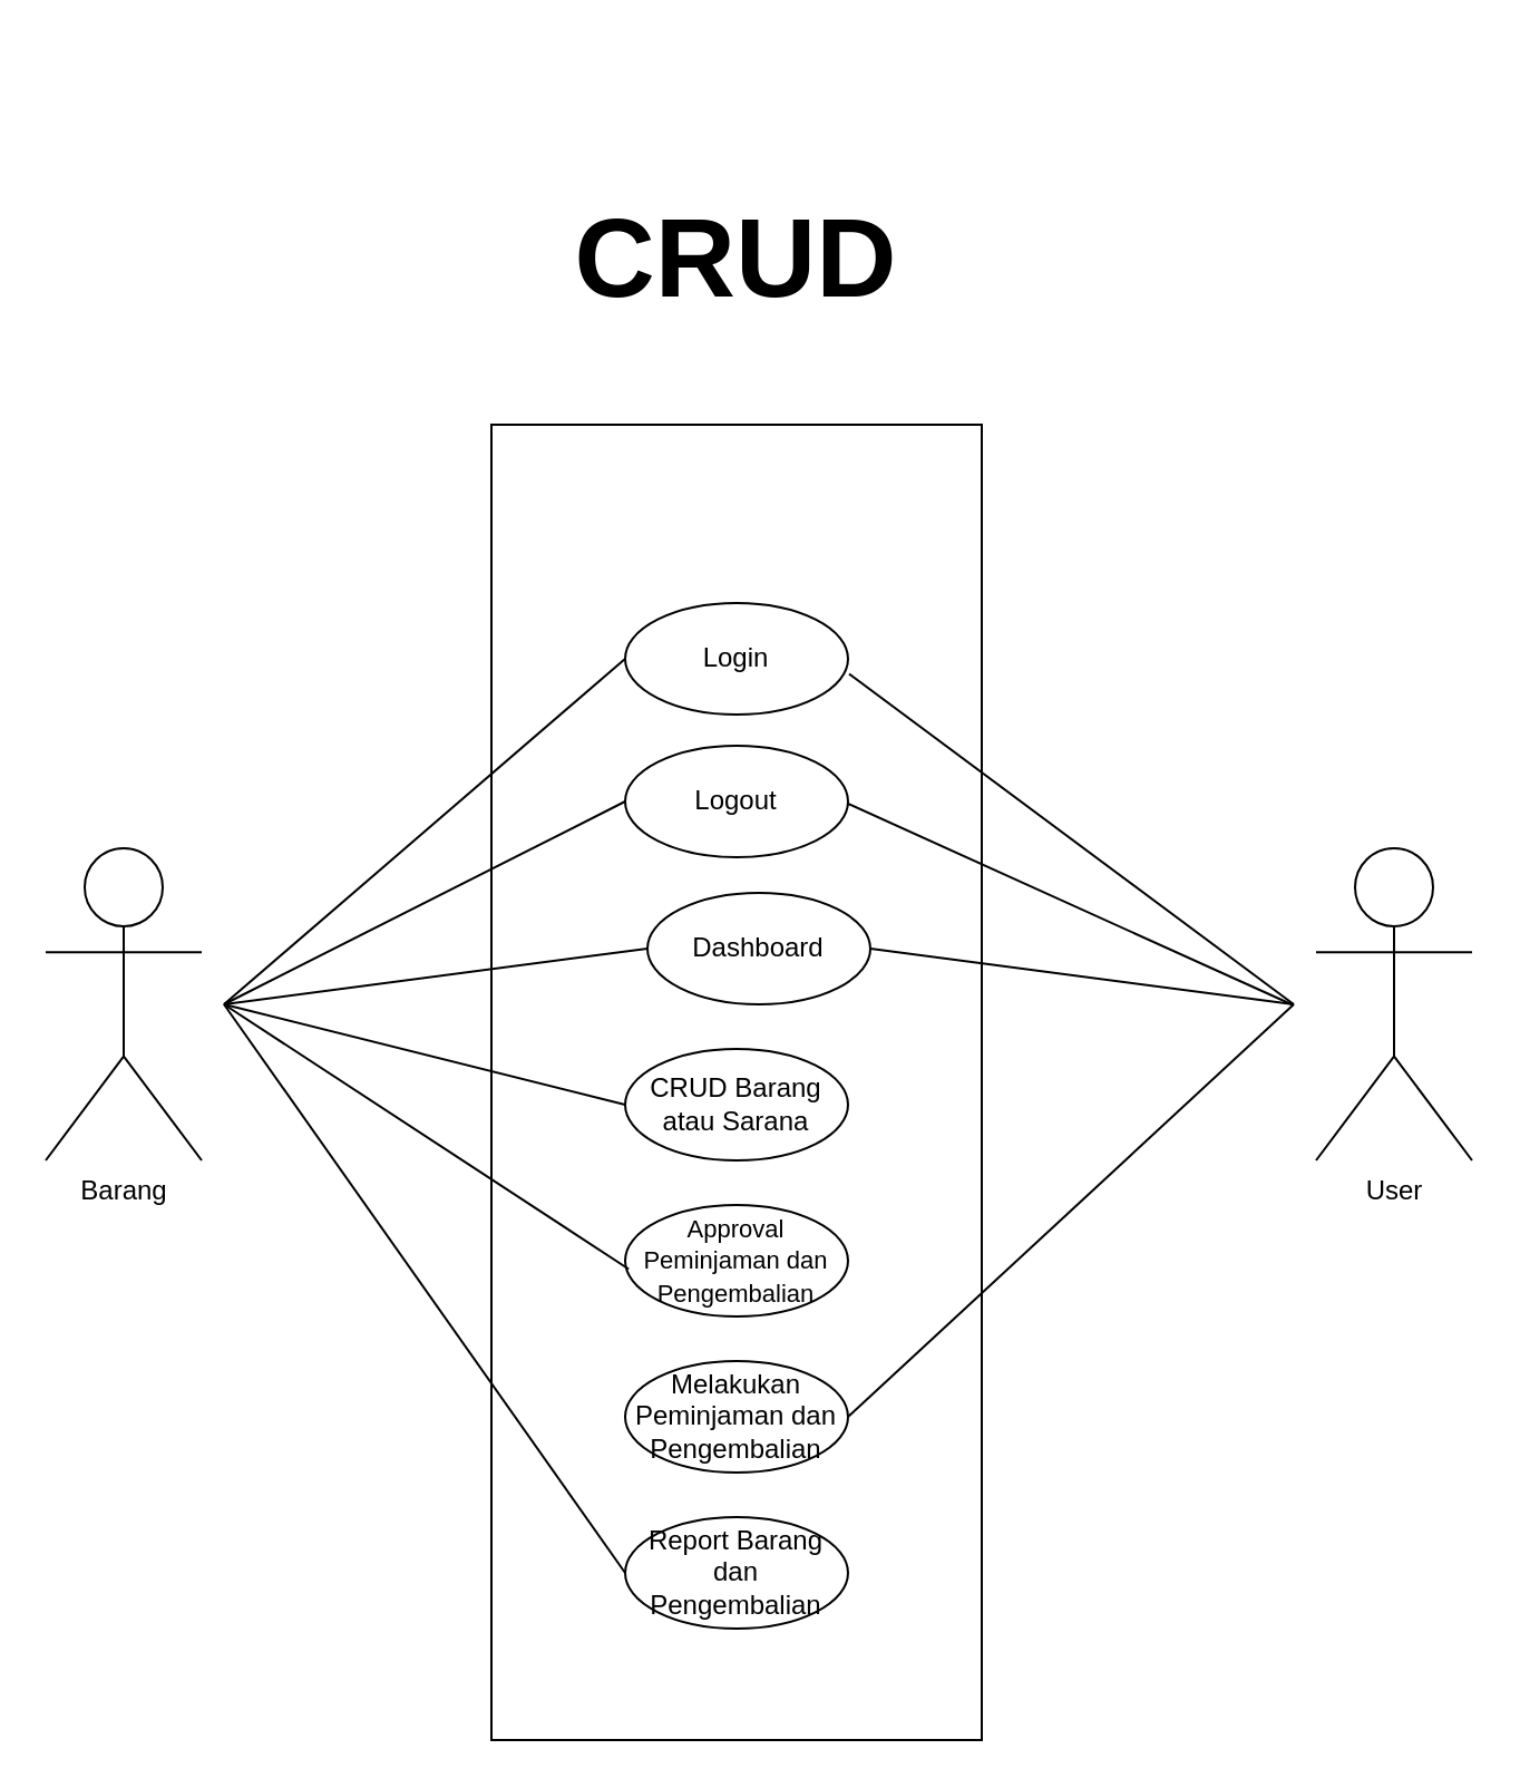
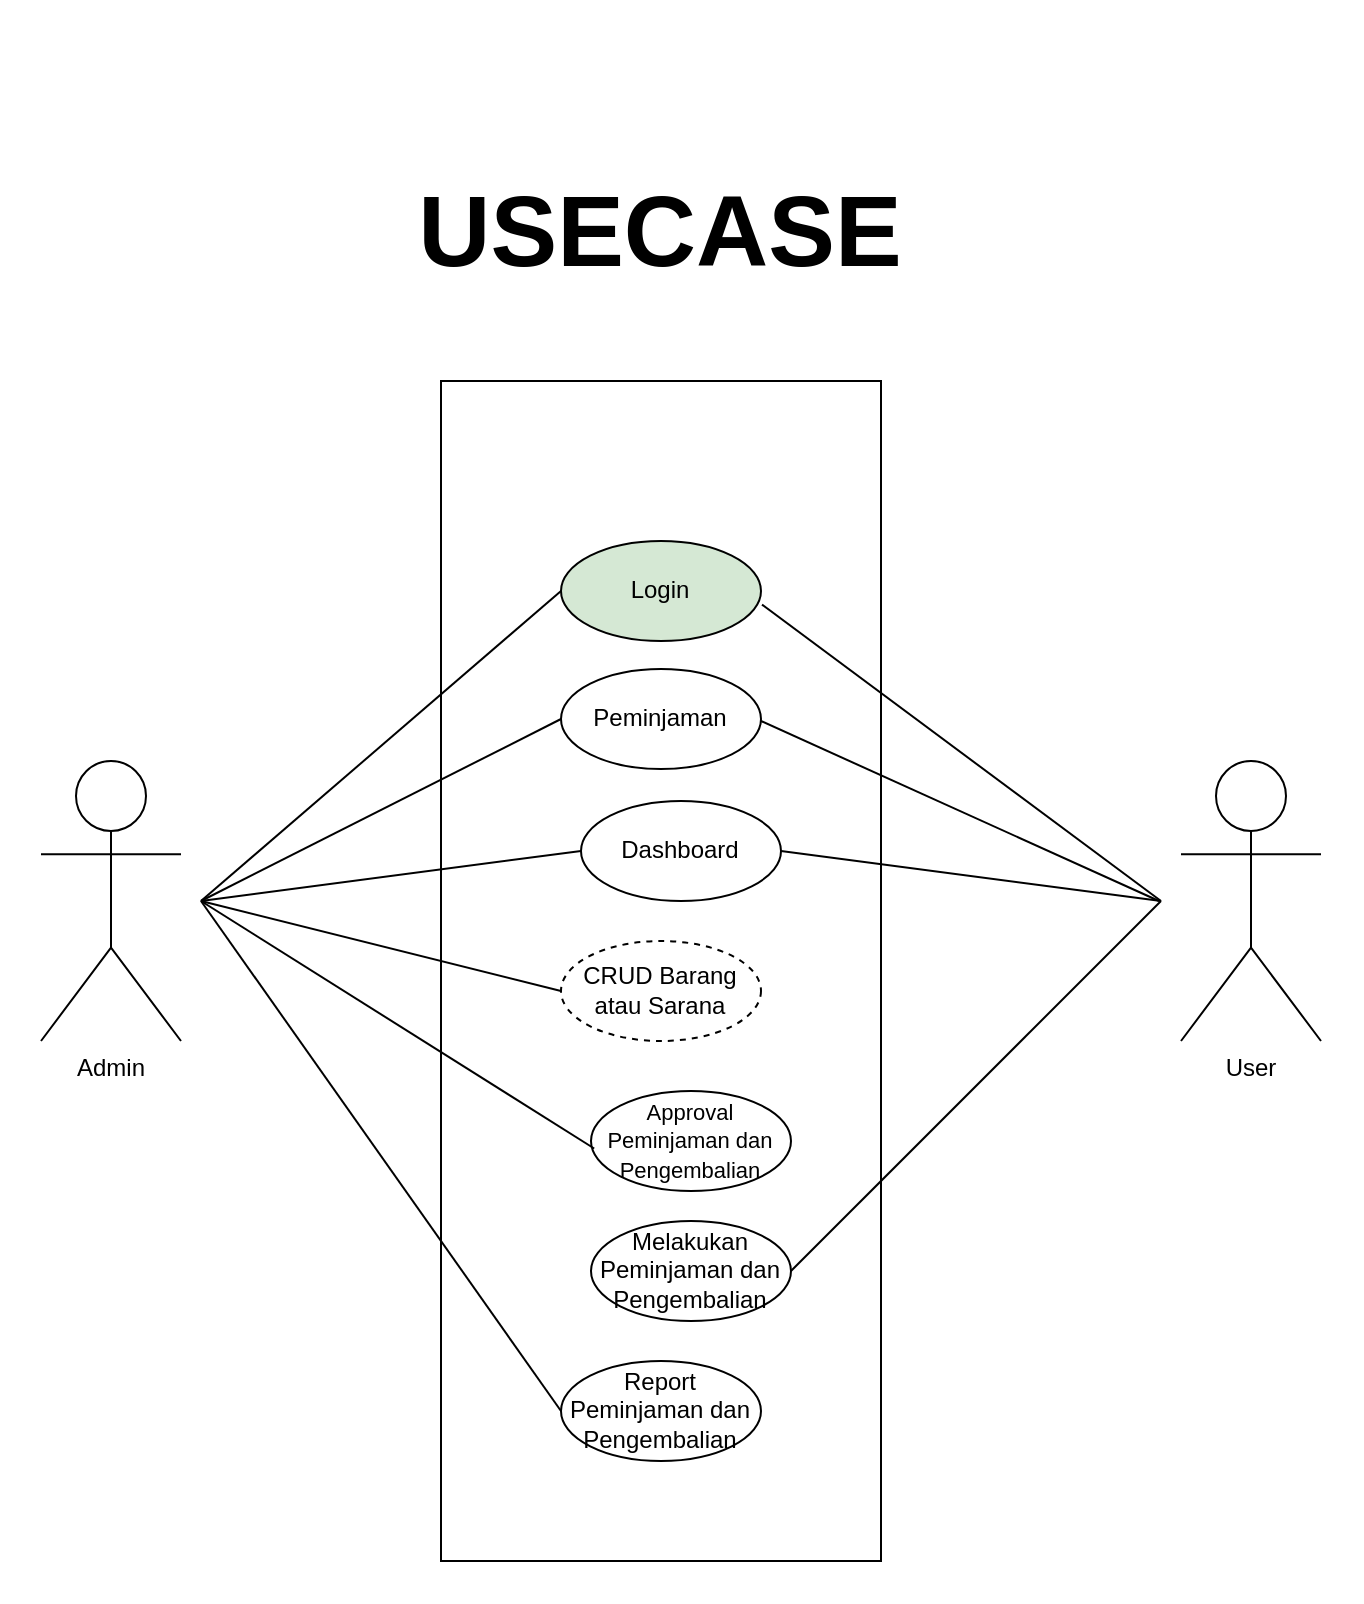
  <mxCell id="0" />
  <mxCell id="1" parent="0" />
  <mxCell id="2" value="" style="html=1;whiteSpace=wrap;" vertex="1" parent="1"><mxGeometry x="220" y="190" width="220" height="590" as="geometry" /></mxCell>
- <mxCell id="3" value="Login" style="ellipse;whiteSpace=wrap;html=1;" vertex="1" parent="1"><mxGeometry x="280" y="270" width="100" height="50" as="geometry" /></mxCell>
- <mxCell id="4" value="Logout" style="ellipse;whiteSpace=wrap;html=1;" vertex="1" parent="1"><mxGeometry x="280" y="334" width="100" height="50" as="geometry" /></mxCell>
+ <mxCell id="3" value="Login" style="ellipse;whiteSpace=wrap;html=1;fillColor=#d5e8d4;" vertex="1" parent="1"><mxGeometry x="280" y="270" width="100" height="50" as="geometry" /></mxCell>
+ <mxCell id="4" value="Peminjaman" style="ellipse;whiteSpace=wrap;html=1;" vertex="1" parent="1"><mxGeometry x="280" y="334" width="100" height="50" as="geometry" /></mxCell>
  <mxCell id="5" value="Dashboard" style="ellipse;whiteSpace=wrap;html=1;" vertex="1" parent="1"><mxGeometry x="290" y="400" width="100" height="50" as="geometry" /></mxCell>
- <mxCell id="6" value="CRUD Barang&lt;div&gt;atau Sarana&lt;/div&gt;" style="ellipse;whiteSpace=wrap;html=1;" vertex="1" parent="1"><mxGeometry x="280" y="470" width="100" height="50" as="geometry" /></mxCell>
- <mxCell id="7" value="&lt;font style=&quot;font-size: 11px;&quot;&gt;Approval Peminjaman dan Pengembalian&lt;/font&gt;" style="ellipse;whiteSpace=wrap;html=1;" vertex="1" parent="1"><mxGeometry x="280" y="540" width="100" height="50" as="geometry" /></mxCell>
- <mxCell id="8" value="Melakukan Peminjaman dan Pengembalian" style="ellipse;whiteSpace=wrap;html=1;" vertex="1" parent="1"><mxGeometry x="280" y="610" width="100" height="50" as="geometry" /></mxCell>
- <mxCell id="9" value="Report Barang dan Pengembalian" style="ellipse;whiteSpace=wrap;html=1;" vertex="1" parent="1"><mxGeometry x="280" y="680" width="100" height="50" as="geometry" /></mxCell>
+ <mxCell id="6" value="CRUD Barang&lt;div&gt;atau Sarana&lt;/div&gt;" style="ellipse;whiteSpace=wrap;html=1;dashed=1;" vertex="1" parent="1"><mxGeometry x="280" y="470" width="100" height="50" as="geometry" /></mxCell>
+ <mxCell id="7" value="&lt;font style=&quot;font-size: 11px;&quot;&gt;Approval Peminjaman dan Pengembalian&lt;/font&gt;" style="ellipse;whiteSpace=wrap;html=1;" vertex="1" parent="1"><mxGeometry x="295" y="545" width="100" height="50" as="geometry" /></mxCell>
+ <mxCell id="8" value="Melakukan Peminjaman dan Pengembalian" style="ellipse;whiteSpace=wrap;html=1;" vertex="1" parent="1"><mxGeometry x="295" y="610" width="100" height="50" as="geometry" /></mxCell>
+ <mxCell id="9" value="Report Peminjaman dan Pengembalian" style="ellipse;whiteSpace=wrap;html=1;" vertex="1" parent="1"><mxGeometry x="280" y="680" width="100" height="50" as="geometry" /></mxCell>
  <mxCell id="10" value="User" style="shape=umlActor;verticalLabelPosition=bottom;verticalAlign=top;html=1;" vertex="1" parent="1"><mxGeometry x="590" y="380" width="70" height="140" as="geometry" /></mxCell>
- <mxCell id="11" value="Barang" style="shape=umlActor;verticalLabelPosition=bottom;verticalAlign=top;html=1;" vertex="1" parent="1"><mxGeometry x="20" y="380" width="70" height="140" as="geometry" /></mxCell>
+ <mxCell id="11" value="Admin" style="shape=umlActor;verticalLabelPosition=bottom;verticalAlign=top;html=1;" vertex="1" parent="1"><mxGeometry x="20" y="380" width="70" height="140" as="geometry" /></mxCell>
  <mxCell id="12" value="" style="endArrow=none;html=1;rounded=0;entryX=0.5;entryY=1;entryDx=0;entryDy=0;exitX=0;exitY=0.5;exitDx=0;exitDy=0;" edge="1" parent="1" source="3"><mxGeometry relative="1" as="geometry"><mxPoint x="200" y="620" as="sourcePoint" /><mxPoint x="100" y="450" as="targetPoint" /></mxGeometry></mxCell>
  <mxCell id="13" value="" style="endArrow=none;html=1;rounded=0;exitX=0;exitY=0.5;exitDx=0;exitDy=0;" edge="1" parent="1" source="4"><mxGeometry relative="1" as="geometry"><mxPoint x="300" y="460" as="sourcePoint" /><mxPoint x="100" y="450" as="targetPoint" /></mxGeometry></mxCell>
  <mxCell id="14" value="" style="endArrow=none;html=1;rounded=0;exitX=0;exitY=0.5;exitDx=0;exitDy=0;" edge="1" parent="1" source="5"><mxGeometry relative="1" as="geometry"><mxPoint x="320" y="470" as="sourcePoint" /><mxPoint x="100" y="450" as="targetPoint" /></mxGeometry></mxCell>
  <mxCell id="15" value="" style="endArrow=none;html=1;rounded=0;exitX=0;exitY=0.5;exitDx=0;exitDy=0;" edge="1" parent="1" source="6"><mxGeometry relative="1" as="geometry"><mxPoint x="280" y="560" as="sourcePoint" /><mxPoint x="100" y="450" as="targetPoint" /></mxGeometry></mxCell>
  <mxCell id="16" value="" style="endArrow=none;html=1;rounded=0;exitX=0.016;exitY=0.575;exitDx=0;exitDy=0;exitPerimeter=0;" edge="1" parent="1" source="7"><mxGeometry relative="1" as="geometry"><mxPoint x="330" y="590" as="sourcePoint" /><mxPoint x="100" y="450" as="targetPoint" /></mxGeometry></mxCell>
  <mxCell id="17" value="" style="endArrow=none;html=1;rounded=0;exitX=0;exitY=0.5;exitDx=0;exitDy=0;" edge="1" parent="1" source="9"><mxGeometry relative="1" as="geometry"><mxPoint x="320" y="610" as="sourcePoint" /><mxPoint x="100" y="450" as="targetPoint" /></mxGeometry></mxCell>
  <mxCell id="18" value="" style="endArrow=none;html=1;rounded=0;entryX=1.005;entryY=0.636;entryDx=0;entryDy=0;entryPerimeter=0;" edge="1" parent="1" target="3"><mxGeometry relative="1" as="geometry"><mxPoint x="580" y="450" as="sourcePoint" /><mxPoint x="540" y="585" as="targetPoint" /></mxGeometry></mxCell>
  <mxCell id="19" value="" style="endArrow=none;html=1;rounded=0;entryX=1.005;entryY=0.636;entryDx=0;entryDy=0;entryPerimeter=0;" edge="1" parent="1"><mxGeometry relative="1" as="geometry"><mxPoint x="579" y="450" as="sourcePoint" /><mxPoint x="380" y="360" as="targetPoint" /></mxGeometry></mxCell>
  <mxCell id="20" value="" style="endArrow=none;html=1;rounded=0;entryX=1;entryY=0.5;entryDx=0;entryDy=0;" edge="1" parent="1" target="5"><mxGeometry relative="1" as="geometry"><mxPoint x="580" y="450" as="sourcePoint" /><mxPoint x="380" y="495" as="targetPoint" /></mxGeometry></mxCell>
  <mxCell id="21" value="" style="endArrow=none;html=1;rounded=0;entryX=1;entryY=0.5;entryDx=0;entryDy=0;" edge="1" parent="1" target="8"><mxGeometry relative="1" as="geometry"><mxPoint x="580" y="450" as="sourcePoint" /><mxPoint x="500" y="530" as="targetPoint" /></mxGeometry></mxCell>
- <mxCell id="22" value="&lt;span style=&quot;font-size: 50px;&quot;&gt;&lt;b&gt;CRUD&lt;/b&gt;&lt;/span&gt;" style="text;strokeColor=none;align=center;fillColor=none;html=1;verticalAlign=middle;whiteSpace=wrap;rounded=0;" vertex="1" parent="1"><mxGeometry x="200" y="20" width="260" height="190" as="geometry" /></mxCell>
+ <mxCell id="22" value="&lt;span style=&quot;font-size: 50px;&quot;&gt;&lt;b&gt;USECASE&lt;/b&gt;&lt;/span&gt;" style="text;strokeColor=none;align=center;fillColor=none;html=1;verticalAlign=middle;whiteSpace=wrap;rounded=0;" vertex="1" parent="1"><mxGeometry x="200" y="20" width="260" height="190" as="geometry" /></mxCell>
